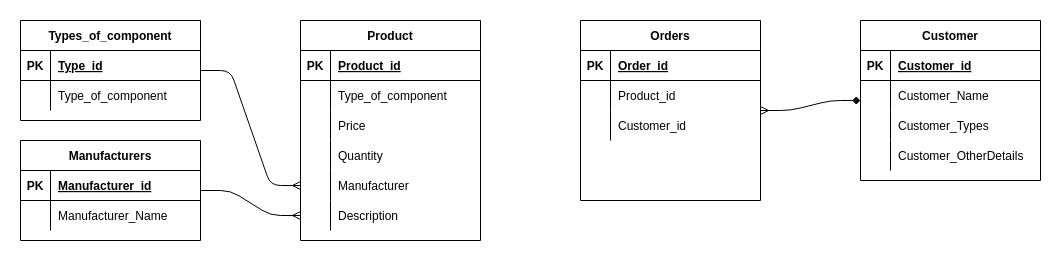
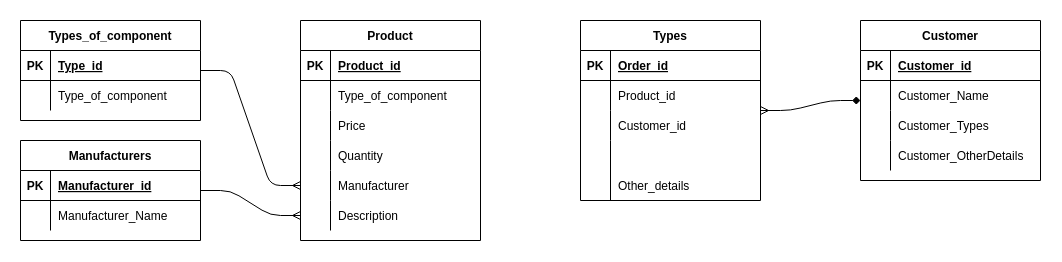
  <mxCell id="0" />
  <mxCell id="1" parent="0" />
  <mxCell id="2" value="" style="fontSize=12;html=1;endArrow=diamond;endFill=1;startArrow=ERmany;startFill=1;edgeStyle=entityRelationEdgeStyle;" edge="1" parent="1" source="38" target="53"><mxGeometry width="100" height="100" relative="1" as="geometry"><mxPoint x="720" y="300" as="sourcePoint" /><mxPoint x="860" y="300" as="targetPoint" /></mxGeometry></mxCell>
  <mxCell id="3" value="" style="edgeStyle=entityRelationEdgeStyle;fontSize=12;html=1;endArrow=ERmany;entryX=0;entryY=0.5;entryDx=0;entryDy=0;" edge="1" parent="1" source="12" target="35"><mxGeometry width="100" height="100" relative="1" as="geometry"><mxPoint x="30" y="460" as="sourcePoint" /><mxPoint x="300" y="420" as="targetPoint" /></mxGeometry></mxCell>
  <mxCell id="4" value="" style="edgeStyle=entityRelationEdgeStyle;fontSize=12;html=1;endArrow=ERmany;entryX=0;entryY=0.5;entryDx=0;entryDy=0;" edge="1" parent="1" source="5" target="32"><mxGeometry width="100" height="100" relative="1" as="geometry"><mxPoint x="100" y="180" as="sourcePoint" /><mxPoint x="340" y="300" as="targetPoint" /></mxGeometry></mxCell>
  <mxCell id="5" value="Types_of_component" style="shape=table;startSize=30;container=1;collapsible=1;childLayout=tableLayout;fixedRows=1;rowLines=0;fontStyle=1;align=center;resizeLast=1;" vertex="1" parent="1"><mxGeometry x="20" y="20" width="180" height="100" as="geometry" /></mxCell>
  <mxCell id="6" value="" style="shape=partialRectangle;collapsible=0;dropTarget=0;pointerEvents=0;fillColor=none;top=0;left=0;bottom=1;right=0;points=[[0,0.5],[1,0.5]];portConstraint=eastwest;" vertex="1" parent="5"><mxGeometry y="30" width="180" height="30" as="geometry" /></mxCell>
  <mxCell id="7" value="PK" style="shape=partialRectangle;connectable=0;fillColor=none;top=0;left=0;bottom=0;right=0;fontStyle=1;overflow=hidden;" vertex="1" parent="6"><mxGeometry width="30" height="30" as="geometry" /></mxCell>
  <mxCell id="8" value="Type_id" style="shape=partialRectangle;connectable=0;fillColor=none;top=0;left=0;bottom=0;right=0;align=left;spacingLeft=6;fontStyle=5;overflow=hidden;" vertex="1" parent="6"><mxGeometry x="30" width="150" height="30" as="geometry" /></mxCell>
  <mxCell id="9" value="" style="shape=partialRectangle;collapsible=0;dropTarget=0;pointerEvents=0;fillColor=none;top=0;left=0;bottom=0;right=0;points=[[0,0.5],[1,0.5]];portConstraint=eastwest;" vertex="1" parent="5"><mxGeometry y="60" width="180" height="30" as="geometry" /></mxCell>
  <mxCell id="10" value="" style="shape=partialRectangle;connectable=0;fillColor=none;top=0;left=0;bottom=0;right=0;editable=1;overflow=hidden;" vertex="1" parent="9"><mxGeometry width="30" height="30" as="geometry" /></mxCell>
  <mxCell id="11" value="Type_of_component" style="shape=partialRectangle;connectable=0;fillColor=none;top=0;left=0;bottom=0;right=0;align=left;spacingLeft=6;overflow=hidden;" vertex="1" parent="9"><mxGeometry x="30" width="150" height="30" as="geometry" /></mxCell>
  <mxCell id="12" value="Manufacturers" style="shape=table;startSize=30;container=1;collapsible=1;childLayout=tableLayout;fixedRows=1;rowLines=0;fontStyle=1;align=center;resizeLast=1;" vertex="1" parent="1"><mxGeometry x="20" y="140" width="180" height="100" as="geometry" /></mxCell>
  <mxCell id="13" value="" style="shape=partialRectangle;collapsible=0;dropTarget=0;pointerEvents=0;fillColor=none;top=0;left=0;bottom=1;right=0;points=[[0,0.5],[1,0.5]];portConstraint=eastwest;" vertex="1" parent="12"><mxGeometry y="30" width="180" height="30" as="geometry" /></mxCell>
  <mxCell id="14" value="PK" style="shape=partialRectangle;connectable=0;fillColor=none;top=0;left=0;bottom=0;right=0;fontStyle=1;overflow=hidden;" vertex="1" parent="13"><mxGeometry width="30" height="30" as="geometry" /></mxCell>
  <mxCell id="15" value="Manufacturer_id" style="shape=partialRectangle;connectable=0;fillColor=none;top=0;left=0;bottom=0;right=0;align=left;spacingLeft=6;fontStyle=5;overflow=hidden;" vertex="1" parent="13"><mxGeometry x="30" width="150" height="30" as="geometry" /></mxCell>
  <mxCell id="16" value="" style="shape=partialRectangle;collapsible=0;dropTarget=0;pointerEvents=0;fillColor=none;top=0;left=0;bottom=0;right=0;points=[[0,0.5],[1,0.5]];portConstraint=eastwest;" vertex="1" parent="12"><mxGeometry y="60" width="180" height="30" as="geometry" /></mxCell>
  <mxCell id="17" value="" style="shape=partialRectangle;connectable=0;fillColor=none;top=0;left=0;bottom=0;right=0;editable=1;overflow=hidden;" vertex="1" parent="16"><mxGeometry width="30" height="30" as="geometry" /></mxCell>
  <mxCell id="18" value="Manufacturer_Name" style="shape=partialRectangle;connectable=0;fillColor=none;top=0;left=0;bottom=0;right=0;align=left;spacingLeft=6;overflow=hidden;" vertex="1" parent="16"><mxGeometry x="30" width="150" height="30" as="geometry" /></mxCell>
  <mxCell id="19" value="Product" style="shape=table;startSize=30;container=1;collapsible=1;childLayout=tableLayout;fixedRows=1;rowLines=0;fontStyle=1;align=center;resizeLast=1;" vertex="1" parent="1"><mxGeometry x="300" y="20" width="180" height="220" as="geometry" /></mxCell>
  <mxCell id="20" value="" style="shape=partialRectangle;collapsible=0;dropTarget=0;pointerEvents=0;fillColor=none;top=0;left=0;bottom=1;right=0;points=[[0,0.5],[1,0.5]];portConstraint=eastwest;" vertex="1" parent="19"><mxGeometry y="30" width="180" height="30" as="geometry" /></mxCell>
  <mxCell id="21" value="PK" style="shape=partialRectangle;connectable=0;fillColor=none;top=0;left=0;bottom=0;right=0;fontStyle=1;overflow=hidden;" vertex="1" parent="20"><mxGeometry width="30" height="30" as="geometry" /></mxCell>
  <mxCell id="22" value="Product_id" style="shape=partialRectangle;connectable=0;fillColor=none;top=0;left=0;bottom=0;right=0;align=left;spacingLeft=6;fontStyle=5;overflow=hidden;" vertex="1" parent="20"><mxGeometry x="30" width="150" height="30" as="geometry" /></mxCell>
  <mxCell id="23" value="" style="shape=partialRectangle;collapsible=0;dropTarget=0;pointerEvents=0;fillColor=none;top=0;left=0;bottom=0;right=0;points=[[0,0.5],[1,0.5]];portConstraint=eastwest;" vertex="1" parent="19"><mxGeometry y="60" width="180" height="30" as="geometry" /></mxCell>
  <mxCell id="24" value="" style="shape=partialRectangle;connectable=0;fillColor=none;top=0;left=0;bottom=0;right=0;editable=1;overflow=hidden;" vertex="1" parent="23"><mxGeometry width="30" height="30" as="geometry" /></mxCell>
  <mxCell id="25" value="Type_of_component" style="shape=partialRectangle;connectable=0;fillColor=none;top=0;left=0;bottom=0;right=0;align=left;spacingLeft=6;overflow=hidden;" vertex="1" parent="23"><mxGeometry x="30" width="150" height="30" as="geometry" /></mxCell>
  <mxCell id="26" value="" style="shape=partialRectangle;collapsible=0;dropTarget=0;pointerEvents=0;fillColor=none;top=0;left=0;bottom=0;right=0;points=[[0,0.5],[1,0.5]];portConstraint=eastwest;" vertex="1" parent="19"><mxGeometry y="90" width="180" height="30" as="geometry" /></mxCell>
  <mxCell id="27" value="" style="shape=partialRectangle;connectable=0;fillColor=none;top=0;left=0;bottom=0;right=0;editable=1;overflow=hidden;" vertex="1" parent="26"><mxGeometry width="30" height="30" as="geometry" /></mxCell>
  <mxCell id="28" value="Price" style="shape=partialRectangle;connectable=0;fillColor=none;top=0;left=0;bottom=0;right=0;align=left;spacingLeft=6;overflow=hidden;" vertex="1" parent="26"><mxGeometry x="30" width="150" height="30" as="geometry" /></mxCell>
  <mxCell id="29" value="" style="shape=partialRectangle;collapsible=0;dropTarget=0;pointerEvents=0;fillColor=none;top=0;left=0;bottom=0;right=0;points=[[0,0.5],[1,0.5]];portConstraint=eastwest;" vertex="1" parent="19"><mxGeometry y="120" width="180" height="30" as="geometry" /></mxCell>
  <mxCell id="30" value="" style="shape=partialRectangle;connectable=0;fillColor=none;top=0;left=0;bottom=0;right=0;editable=1;overflow=hidden;" vertex="1" parent="29"><mxGeometry width="30" height="30" as="geometry" /></mxCell>
  <mxCell id="31" value="Quantity" style="shape=partialRectangle;connectable=0;fillColor=none;top=0;left=0;bottom=0;right=0;align=left;spacingLeft=6;overflow=hidden;" vertex="1" parent="29"><mxGeometry x="30" width="150" height="30" as="geometry" /></mxCell>
  <mxCell id="32" value="" style="shape=partialRectangle;collapsible=0;dropTarget=0;pointerEvents=0;fillColor=none;top=0;left=0;bottom=0;right=0;points=[[0,0.5],[1,0.5]];portConstraint=eastwest;" vertex="1" parent="19"><mxGeometry y="150" width="180" height="30" as="geometry" /></mxCell>
  <mxCell id="33" value="" style="shape=partialRectangle;connectable=0;fillColor=none;top=0;left=0;bottom=0;right=0;editable=1;overflow=hidden;" vertex="1" parent="32"><mxGeometry width="30" height="30" as="geometry" /></mxCell>
  <mxCell id="34" value="Manufacturer" style="shape=partialRectangle;connectable=0;fillColor=none;top=0;left=0;bottom=0;right=0;align=left;spacingLeft=6;overflow=hidden;" vertex="1" parent="32"><mxGeometry x="30" width="150" height="30" as="geometry" /></mxCell>
  <mxCell id="35" value="" style="shape=partialRectangle;collapsible=0;dropTarget=0;pointerEvents=0;fillColor=none;top=0;left=0;bottom=0;right=0;points=[[0,0.5],[1,0.5]];portConstraint=eastwest;" vertex="1" parent="19"><mxGeometry y="180" width="180" height="30" as="geometry" /></mxCell>
  <mxCell id="36" value="" style="shape=partialRectangle;connectable=0;fillColor=none;top=0;left=0;bottom=0;right=0;editable=1;overflow=hidden;" vertex="1" parent="35"><mxGeometry width="30" height="30" as="geometry" /></mxCell>
  <mxCell id="37" value="Description" style="shape=partialRectangle;connectable=0;fillColor=none;top=0;left=0;bottom=0;right=0;align=left;spacingLeft=6;overflow=hidden;" vertex="1" parent="35"><mxGeometry x="30" width="150" height="30" as="geometry" /></mxCell>
- <mxCell id="38" value="Orders" style="shape=table;startSize=30;container=1;collapsible=1;childLayout=tableLayout;fixedRows=1;rowLines=0;fontStyle=1;align=center;resizeLast=1;" vertex="1" parent="1"><mxGeometry x="580" y="20" width="180" height="180" as="geometry" /></mxCell>
+ <mxCell id="38" value="Types" style="shape=table;startSize=30;container=1;collapsible=1;childLayout=tableLayout;fixedRows=1;rowLines=0;fontStyle=1;align=center;resizeLast=1;" vertex="1" parent="1"><mxGeometry x="580" y="20" width="180" height="180" as="geometry" /></mxCell>
  <mxCell id="39" value="" style="shape=partialRectangle;collapsible=0;dropTarget=0;pointerEvents=0;fillColor=none;top=0;left=0;bottom=1;right=0;points=[[0,0.5],[1,0.5]];portConstraint=eastwest;" vertex="1" parent="38"><mxGeometry y="30" width="180" height="30" as="geometry" /></mxCell>
  <mxCell id="40" value="PK" style="shape=partialRectangle;connectable=0;fillColor=none;top=0;left=0;bottom=0;right=0;fontStyle=1;overflow=hidden;" vertex="1" parent="39"><mxGeometry width="30" height="30" as="geometry" /></mxCell>
  <mxCell id="41" value="Order_id" style="shape=partialRectangle;connectable=0;fillColor=none;top=0;left=0;bottom=0;right=0;align=left;spacingLeft=6;fontStyle=5;overflow=hidden;" vertex="1" parent="39"><mxGeometry x="30" width="150" height="30" as="geometry" /></mxCell>
  <mxCell id="42" value="" style="shape=partialRectangle;collapsible=0;dropTarget=0;pointerEvents=0;fillColor=none;top=0;left=0;bottom=0;right=0;points=[[0,0.5],[1,0.5]];portConstraint=eastwest;" vertex="1" parent="38"><mxGeometry y="60" width="180" height="30" as="geometry" /></mxCell>
  <mxCell id="43" value="" style="shape=partialRectangle;connectable=0;fillColor=none;top=0;left=0;bottom=0;right=0;editable=1;overflow=hidden;" vertex="1" parent="42"><mxGeometry width="30" height="30" as="geometry" /></mxCell>
  <mxCell id="44" value="Product_id" style="shape=partialRectangle;connectable=0;fillColor=none;top=0;left=0;bottom=0;right=0;align=left;spacingLeft=6;overflow=hidden;" vertex="1" parent="42"><mxGeometry x="30" width="150" height="30" as="geometry" /></mxCell>
  <mxCell id="45" value="" style="shape=partialRectangle;collapsible=0;dropTarget=0;pointerEvents=0;fillColor=none;top=0;left=0;bottom=0;right=0;points=[[0,0.5],[1,0.5]];portConstraint=eastwest;" vertex="1" parent="38"><mxGeometry y="90" width="180" height="30" as="geometry" /></mxCell>
  <mxCell id="46" value="" style="shape=partialRectangle;connectable=0;fillColor=none;top=0;left=0;bottom=0;right=0;editable=1;overflow=hidden;" vertex="1" parent="45"><mxGeometry width="30" height="30" as="geometry" /></mxCell>
  <mxCell id="47" value="Customer_id" style="shape=partialRectangle;connectable=0;fillColor=none;top=0;left=0;bottom=0;right=0;align=left;spacingLeft=6;overflow=hidden;" vertex="1" parent="45"><mxGeometry x="30" width="150" height="30" as="geometry" /></mxCell>
  <mxCell id="48" value="" style="shape=partialRectangle;collapsible=0;dropTarget=0;pointerEvents=0;fillColor=none;top=0;left=0;bottom=0;right=0;points=[[0,0.5],[1,0.5]];portConstraint=eastwest;" vertex="1" parent="38"><mxGeometry y="120" width="180" height="30" as="geometry" /></mxCell>
  <mxCell id="49" value="" style="shape=partialRectangle;connectable=0;fillColor=none;top=0;left=0;bottom=0;right=0;editable=1;overflow=hidden;" vertex="1" parent="48"><mxGeometry width="30" height="30" as="geometry" /></mxCell>
  <mxCell id="50" value="" style="shape=partialRectangle;collapsible=0;dropTarget=0;pointerEvents=0;fillColor=none;top=0;left=0;bottom=0;right=0;points=[[0,0.5],[1,0.5]];portConstraint=eastwest;" vertex="1" parent="38"><mxGeometry y="150" width="180" height="30" as="geometry" /></mxCell>
  <mxCell id="51" value="" style="shape=partialRectangle;connectable=0;fillColor=none;top=0;left=0;bottom=0;right=0;editable=1;overflow=hidden;" vertex="1" parent="50"><mxGeometry width="30" height="30" as="geometry" /></mxCell>
+ <mxCell id="52" value="Other_details" style="shape=partialRectangle;connectable=0;fillColor=none;top=0;left=0;bottom=0;right=0;align=left;spacingLeft=6;overflow=hidden;" vertex="1" parent="50"><mxGeometry x="30" width="150" height="30" as="geometry" /></mxCell>
  <mxCell id="53" value="Customer" style="shape=table;startSize=30;container=1;collapsible=1;childLayout=tableLayout;fixedRows=1;rowLines=0;fontStyle=1;align=center;resizeLast=1;" vertex="1" parent="1"><mxGeometry x="860" y="20" width="180" height="160" as="geometry" /></mxCell>
  <mxCell id="54" value="" style="shape=partialRectangle;collapsible=0;dropTarget=0;pointerEvents=0;fillColor=none;top=0;left=0;bottom=1;right=0;points=[[0,0.5],[1,0.5]];portConstraint=eastwest;" vertex="1" parent="53"><mxGeometry y="30" width="180" height="30" as="geometry" /></mxCell>
  <mxCell id="55" value="PK" style="shape=partialRectangle;connectable=0;fillColor=none;top=0;left=0;bottom=0;right=0;fontStyle=1;overflow=hidden;" vertex="1" parent="54"><mxGeometry width="30" height="30" as="geometry" /></mxCell>
  <mxCell id="56" value="Customer_id" style="shape=partialRectangle;connectable=0;fillColor=none;top=0;left=0;bottom=0;right=0;align=left;spacingLeft=6;fontStyle=5;overflow=hidden;" vertex="1" parent="54"><mxGeometry x="30" width="150" height="30" as="geometry" /></mxCell>
  <mxCell id="57" value="" style="shape=partialRectangle;collapsible=0;dropTarget=0;pointerEvents=0;fillColor=none;top=0;left=0;bottom=0;right=0;points=[[0,0.5],[1,0.5]];portConstraint=eastwest;" vertex="1" parent="53"><mxGeometry y="60" width="180" height="30" as="geometry" /></mxCell>
  <mxCell id="58" value="" style="shape=partialRectangle;connectable=0;fillColor=none;top=0;left=0;bottom=0;right=0;editable=1;overflow=hidden;" vertex="1" parent="57"><mxGeometry width="30" height="30" as="geometry" /></mxCell>
  <mxCell id="59" value="Customer_Name" style="shape=partialRectangle;connectable=0;fillColor=none;top=0;left=0;bottom=0;right=0;align=left;spacingLeft=6;overflow=hidden;" vertex="1" parent="57"><mxGeometry x="30" width="150" height="30" as="geometry" /></mxCell>
  <mxCell id="60" value="" style="shape=partialRectangle;collapsible=0;dropTarget=0;pointerEvents=0;fillColor=none;top=0;left=0;bottom=0;right=0;points=[[0,0.5],[1,0.5]];portConstraint=eastwest;" vertex="1" parent="53"><mxGeometry y="90" width="180" height="30" as="geometry" /></mxCell>
  <mxCell id="61" value="" style="shape=partialRectangle;connectable=0;fillColor=none;top=0;left=0;bottom=0;right=0;editable=1;overflow=hidden;" vertex="1" parent="60"><mxGeometry width="30" height="30" as="geometry" /></mxCell>
  <mxCell id="62" value="Customer_Types" style="shape=partialRectangle;connectable=0;fillColor=none;top=0;left=0;bottom=0;right=0;align=left;spacingLeft=6;overflow=hidden;" vertex="1" parent="60"><mxGeometry x="30" width="150" height="30" as="geometry" /></mxCell>
  <mxCell id="63" value="" style="shape=partialRectangle;collapsible=0;dropTarget=0;pointerEvents=0;fillColor=none;top=0;left=0;bottom=0;right=0;points=[[0,0.5],[1,0.5]];portConstraint=eastwest;" vertex="1" parent="53"><mxGeometry y="120" width="180" height="30" as="geometry" /></mxCell>
  <mxCell id="64" value="" style="shape=partialRectangle;connectable=0;fillColor=none;top=0;left=0;bottom=0;right=0;editable=1;overflow=hidden;" vertex="1" parent="63"><mxGeometry width="30" height="30" as="geometry" /></mxCell>
  <mxCell id="65" value="Customer_OtherDetails" style="shape=partialRectangle;connectable=0;fillColor=none;top=0;left=0;bottom=0;right=0;align=left;spacingLeft=6;overflow=hidden;" vertex="1" parent="63"><mxGeometry x="30" width="150" height="30" as="geometry" /></mxCell>
